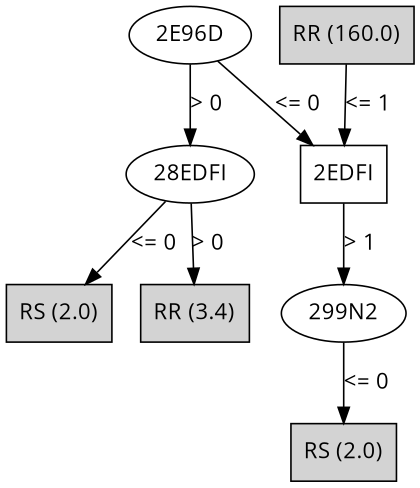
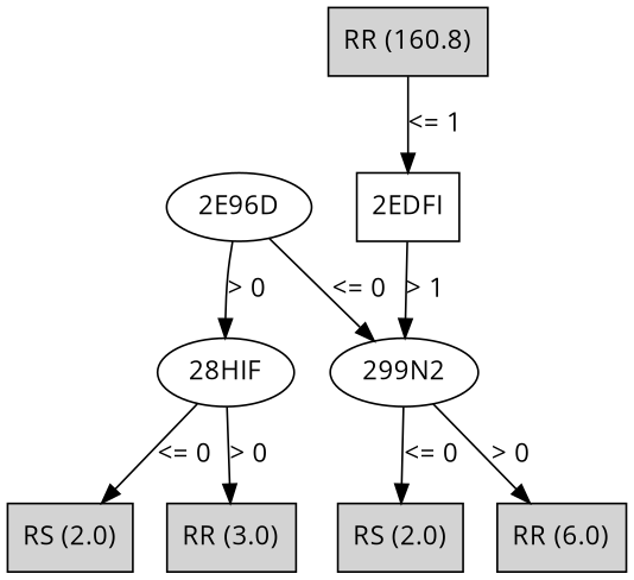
  digraph {
    fontname="Open Sans"
    node [fontname="Open Sans" shape=box style=filled]
    edge [fontname="Open Sans"]
    n1 [label="2E96D" shape="" style=""]
    n2 [label="2EDFI" style=""]
-   n3 [label="28EDFI" shape="" style=""]
+   n3 [label="28HIF" shape="" style=""]
    n4 [label="299N2" shape="" style=""]
    n5 [label="RS (2.0)"]
-   n6 [label="RR (3.4)"]
-   n7 [label="RR (160.0)"]
+   n6 [label="RR (3.0)"]
+   n7 [label="RR (160.8)"]
    n8 [label="RS (2.0)"]
-   n1 -> n2 [label="<= 0"]
+   n9 [label="RR (6.0)"]
+   n1 -> n4 [label="<= 0"]
    n1 -> n3 [label="> 0"]
    n2 -> n4 [label="> 1"]
    n3 -> n5 [label="<= 0"]
    n3 -> n6 [label="> 0"]
    n4 -> n8 [label="<= 0"]
+   n4 -> n9 [label="> 0"]
    n7 -> n2 [label="<= 1"]
  }
